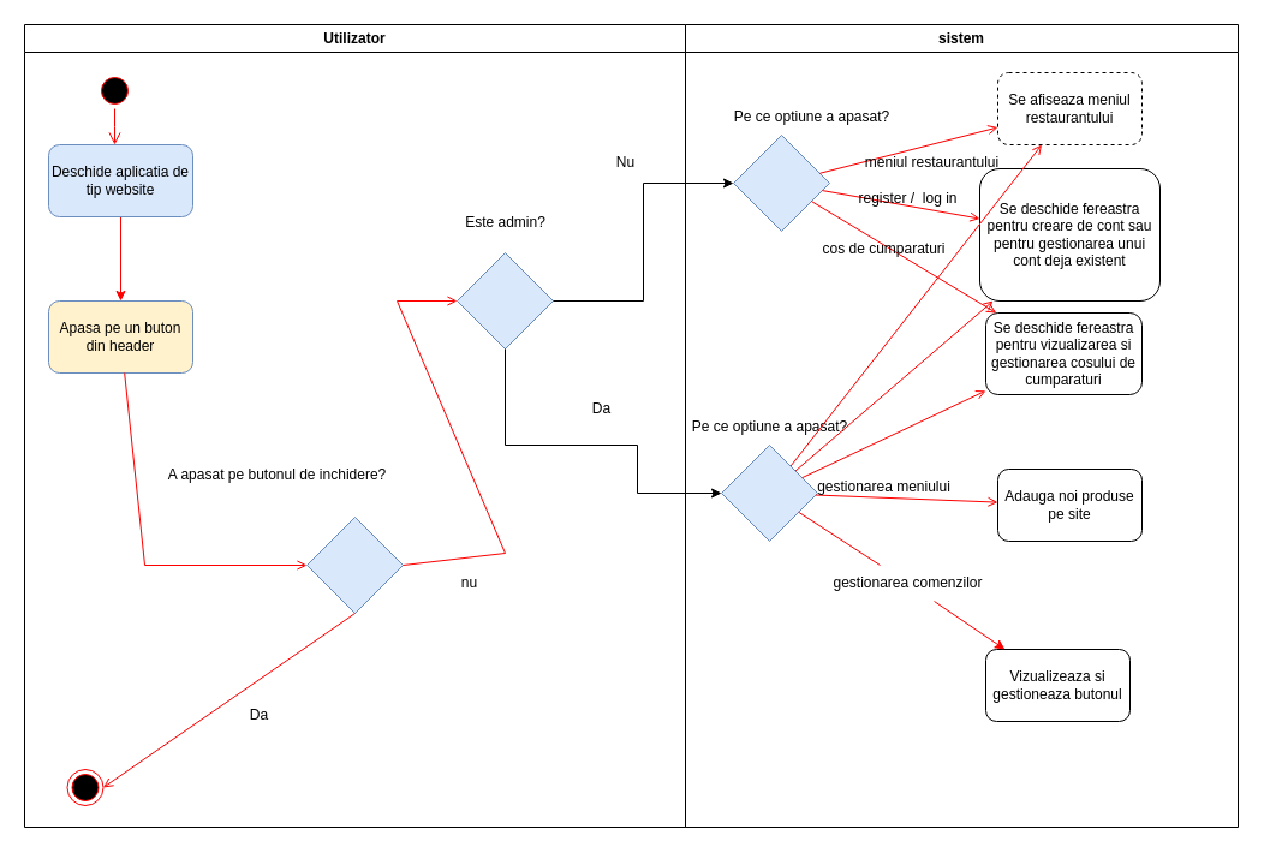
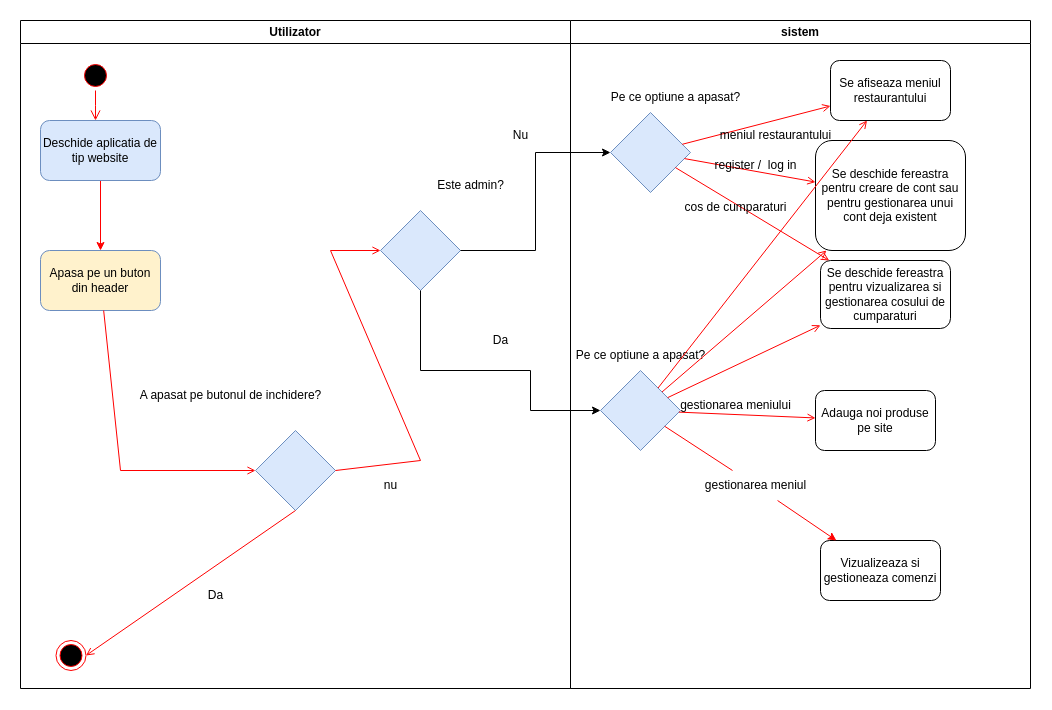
  <mxCell id="0" />
  <mxCell id="1" parent="0" />
  <mxCell id="2" value="Utilizator" style="swimlane;whiteSpace=wrap;startSize=23;" parent="1" vertex="1"><mxGeometry x="20" y="20" width="550" height="668" as="geometry" /></mxCell>
  <mxCell id="3" value="" style="ellipse;shape=startState;fillColor=#000000;strokeColor=#ff0000;" parent="2" vertex="1"><mxGeometry x="60" y="40" width="30" height="30" as="geometry" /></mxCell>
  <mxCell id="4" value="" style="edgeStyle=elbowEdgeStyle;elbow=horizontal;verticalAlign=bottom;endArrow=open;endSize=8;strokeColor=#FF0000;endFill=1;rounded=0" parent="2" source="3" target="6" edge="1"><mxGeometry x="100" y="40" as="geometry"><mxPoint x="115.265" y="110" as="targetPoint" /></mxGeometry></mxCell>
  <mxCell id="5" value="" style="endArrow=classic;strokeColor=#FF0000;endFill=1;rounded=0;" parent="2" source="6" target="7" edge="1"><mxGeometry relative="1" as="geometry"><mxPoint x="115.0" y="160" as="sourcePoint" /><mxPoint x="115.0" y="220" as="targetPoint" /></mxGeometry></mxCell>
  <mxCell id="6" value="Deschide aplicatia de tip website" style="rounded=1;whiteSpace=wrap;html=1;fillColor=#dae8fc;strokeColor=#6c8ebf;" vertex="1" parent="2"><mxGeometry x="20" y="100" width="120" height="60" as="geometry" /></mxCell>
  <mxCell id="7" value="Apasa pe un buton din header" style="rounded=1;whiteSpace=wrap;html=1;fillColor=#fff2cc;strokeColor=#6c8ebf;" vertex="1" parent="2"><mxGeometry x="20" y="230" width="120" height="60" as="geometry" /></mxCell>
  <mxCell id="8" value="" style="rhombus;whiteSpace=wrap;html=1;fillColor=#dae8fc;strokeColor=#6c8ebf;" vertex="1" parent="2"><mxGeometry x="235" y="410" width="80" height="80" as="geometry" /></mxCell>
  <mxCell id="9" value="A apasat pe butonul de inchidere?" style="text;html=1;align=center;verticalAlign=middle;resizable=0;points=[];autosize=1;strokeColor=none;fillColor=none;" vertex="1" parent="2"><mxGeometry x="110" y="360" width="200" height="30" as="geometry" /></mxCell>
  <mxCell id="10" value="" style="endArrow=open;strokeColor=#FF0000;endFill=1;rounded=0;exitX=0.5;exitY=1;exitDx=0;exitDy=0;entryX=1;entryY=0.5;entryDx=0;entryDy=0;" edge="1" parent="2" source="8" target="12"><mxGeometry relative="1" as="geometry"><mxPoint x="175" y="392" as="sourcePoint" /><mxPoint x="166" y="445" as="targetPoint" /></mxGeometry></mxCell>
  <mxCell id="11" value="Da" style="text;html=1;align=center;verticalAlign=middle;resizable=0;points=[];autosize=1;strokeColor=none;fillColor=none;" vertex="1" parent="2"><mxGeometry x="175" y="560" width="40" height="30" as="geometry" /></mxCell>
  <mxCell id="12" value="" style="ellipse;html=1;shape=endState;fillColor=#000000;strokeColor=#ff0000;" vertex="1" parent="2"><mxGeometry x="35.5" y="620" width="30" height="30" as="geometry" /></mxCell>
  <mxCell id="13" value="nu" style="text;html=1;align=center;verticalAlign=middle;resizable=0;points=[];autosize=1;strokeColor=none;fillColor=none;" vertex="1" parent="2"><mxGeometry x="350" y="450" width="40" height="30" as="geometry" /></mxCell>
  <mxCell id="14" value="" style="endArrow=open;strokeColor=#FF0000;endFill=1;rounded=0;" edge="1" parent="2" source="7" target="8"><mxGeometry relative="1" as="geometry"><mxPoint x="120" y="182" as="sourcePoint" /><mxPoint x="111" y="235" as="targetPoint" /><Array as="points"><mxPoint x="100" y="450" /></Array></mxGeometry></mxCell>
  <mxCell id="15" value="" style="rhombus;whiteSpace=wrap;html=1;fillColor=#dae8fc;strokeColor=#6c8ebf;" vertex="1" parent="2"><mxGeometry x="360" y="190" width="80" height="80" as="geometry" /></mxCell>
- <mxCell id="16" value="Este admin?" style="text;html=1;align=center;verticalAlign=middle;resizable=0;points=[];autosize=1;strokeColor=none;fillColor=none;" vertex="1" parent="2"><mxGeometry x="355" y="150" width="90" height="30" as="geometry" /></mxCell>
+ <mxCell id="16" value="Este admin?" style="text;html=1;align=center;verticalAlign=middle;resizable=0;points=[];autosize=1;strokeColor=none;fillColor=none;" vertex="1" parent="2"><mxGeometry x="405" y="150" width="90" height="30" as="geometry" /></mxCell>
  <mxCell id="17" value="" style="endArrow=open;strokeColor=#FF0000;endFill=1;rounded=0;exitX=1;exitY=0.5;exitDx=0;exitDy=0;entryX=0;entryY=0.5;entryDx=0;entryDy=0;" parent="2" source="8" target="15" edge="1"><mxGeometry relative="1" as="geometry"><mxPoint x="295" y="448" as="sourcePoint" /><mxPoint x="580" y="449" as="targetPoint" /><Array as="points"><mxPoint x="400" y="440" /><mxPoint x="310" y="230" /></Array></mxGeometry></mxCell>
  <mxCell id="18" value="Nu" style="text;html=1;align=center;verticalAlign=middle;resizable=0;points=[];autosize=1;strokeColor=none;fillColor=none;" vertex="1" parent="2"><mxGeometry x="480" y="100" width="40" height="30" as="geometry" /></mxCell>
  <mxCell id="19" value="sistem" style="swimlane;whiteSpace=wrap" parent="1" vertex="1"><mxGeometry x="570" y="20" width="460" height="668" as="geometry" /></mxCell>
  <mxCell id="20" value="" style="rhombus;whiteSpace=wrap;html=1;fillColor=#dae8fc;strokeColor=#6c8ebf;" vertex="1" parent="19"><mxGeometry x="40" y="92" width="80" height="80" as="geometry" /></mxCell>
  <mxCell id="21" value="Pe ce optiune a apasat?" style="text;html=1;align=center;verticalAlign=middle;resizable=0;points=[];autosize=1;strokeColor=none;fillColor=none;" vertex="1" parent="19"><mxGeometry x="30" y="62" width="150" height="30" as="geometry" /></mxCell>
- <mxCell id="22" value="Se afiseaza meniul restaurantului" style="rounded=1;whiteSpace=wrap;html=1;dashed=1;" vertex="1" parent="19"><mxGeometry x="260" y="40" width="120" height="60" as="geometry" /></mxCell>
+ <mxCell id="22" value="Se afiseaza meniul restaurantului" style="rounded=1;whiteSpace=wrap;html=1;" vertex="1" parent="19"><mxGeometry x="260" y="40" width="120" height="60" as="geometry" /></mxCell>
  <mxCell id="23" value="Se deschide fereastra pentru creare de cont sau pentru gestionarea unui cont deja existent&lt;br&gt;" style="rounded=1;whiteSpace=wrap;html=1;" vertex="1" parent="19"><mxGeometry x="245" y="120" width="150" height="110" as="geometry" /></mxCell>
  <mxCell id="24" value="Se deschide fereastra pentru vizualizarea si gestionarea cosului de cumparaturi" style="rounded=1;whiteSpace=wrap;html=1;" vertex="1" parent="19"><mxGeometry x="250" y="240" width="130" height="68" as="geometry" /></mxCell>
  <mxCell id="25" value="" style="endArrow=open;strokeColor=#FF0000;endFill=1;rounded=0" edge="1" parent="19" source="20" target="22"><mxGeometry relative="1" as="geometry"><mxPoint x="-267.5" y="295" as="sourcePoint" /><mxPoint x="-175.5" y="347" as="targetPoint" /></mxGeometry></mxCell>
  <mxCell id="26" value="" style="endArrow=open;strokeColor=#FF0000;endFill=1;rounded=0" edge="1" parent="19" source="20" target="23"><mxGeometry relative="1" as="geometry"><mxPoint x="-257.5" y="305" as="sourcePoint" /><mxPoint x="-165.5" y="357" as="targetPoint" /></mxGeometry></mxCell>
  <mxCell id="27" value="" style="endArrow=open;strokeColor=#FF0000;endFill=1;rounded=0" edge="1" parent="19" source="20" target="24"><mxGeometry relative="1" as="geometry"><mxPoint x="-247.5" y="315" as="sourcePoint" /><mxPoint x="-155.5" y="367" as="targetPoint" /></mxGeometry></mxCell>
  <mxCell id="28" value="" style="rhombus;whiteSpace=wrap;html=1;fillColor=#dae8fc;strokeColor=#6c8ebf;" vertex="1" parent="19"><mxGeometry x="30" y="350" width="80" height="80" as="geometry" /></mxCell>
  <mxCell id="29" value="Pe ce optiune a apasat?" style="text;html=1;align=center;verticalAlign=middle;resizable=0;points=[];autosize=1;strokeColor=none;fillColor=none;" vertex="1" parent="19"><mxGeometry x="-5" y="320" width="150" height="30" as="geometry" /></mxCell>
- <mxCell id="30" value="Adauga noi produse pe site" style="rounded=1;whiteSpace=wrap;html=1;" vertex="1" parent="19"><mxGeometry x="260" y="370" width="120" height="60" as="geometry" /></mxCell>
- <mxCell id="31" value="Vizualizeaza si gestioneaza butonul" style="rounded=1;whiteSpace=wrap;html=1;" vertex="1" parent="19"><mxGeometry x="250" y="520" width="120" height="60" as="geometry" /></mxCell>
+ <mxCell id="30" value="Adauga noi produse pe site" style="rounded=1;whiteSpace=wrap;html=1;" vertex="1" parent="19"><mxGeometry x="245" y="370" width="120" height="60" as="geometry" /></mxCell>
+ <mxCell id="31" value="Vizualizeaza si gestioneaza comenzi" style="rounded=1;whiteSpace=wrap;html=1;" vertex="1" parent="19"><mxGeometry x="250" y="520" width="120" height="60" as="geometry" /></mxCell>
  <mxCell id="32" value="" style="endArrow=open;strokeColor=#FF0000;endFill=1;rounded=0" edge="1" parent="19" source="28" target="30"><mxGeometry relative="1" as="geometry"><mxPoint x="115" y="157" as="sourcePoint" /><mxPoint x="269" y="250" as="targetPoint" /></mxGeometry></mxCell>
  <mxCell id="33" value="" style="endArrow=classic;strokeColor=#FF0000;endFill=1;rounded=0;startArrow=none;" edge="1" parent="19" source="37" target="31"><mxGeometry relative="1" as="geometry"><mxPoint x="125" y="167" as="sourcePoint" /><mxPoint x="279" y="260" as="targetPoint" /></mxGeometry></mxCell>
  <mxCell id="34" value="meniul restaurantului" style="text;html=1;align=center;verticalAlign=middle;resizable=0;points=[];autosize=1;strokeColor=none;fillColor=none;" vertex="1" parent="19"><mxGeometry x="140" y="100" width="130" height="30" as="geometry" /></mxCell>
  <mxCell id="35" value="register /&amp;nbsp; log in" style="text;html=1;align=center;verticalAlign=middle;resizable=0;points=[];autosize=1;strokeColor=none;fillColor=none;" vertex="1" parent="19"><mxGeometry x="130" y="130" width="110" height="30" as="geometry" /></mxCell>
  <mxCell id="36" value="gestionarea meniului" style="text;html=1;align=center;verticalAlign=middle;resizable=0;points=[];autosize=1;strokeColor=none;fillColor=none;" vertex="1" parent="19"><mxGeometry x="100" y="370" width="130" height="30" as="geometry" /></mxCell>
- <mxCell id="37" value="gestionarea comenzilor" style="text;html=1;align=center;verticalAlign=middle;resizable=0;points=[];autosize=1;strokeColor=none;fillColor=none;" vertex="1" parent="19"><mxGeometry x="110" y="450" width="150" height="30" as="geometry" /></mxCell>
+ <mxCell id="37" value="gestionarea meniul" style="text;html=1;align=center;verticalAlign=middle;resizable=0;points=[];autosize=1;strokeColor=none;fillColor=none;" vertex="1" parent="19"><mxGeometry x="110" y="450" width="150" height="30" as="geometry" /></mxCell>
  <mxCell id="38" value="" style="endArrow=none;strokeColor=#FF0000;endFill=1;rounded=0" edge="1" parent="19" source="28" target="37"><mxGeometry relative="1" as="geometry"><mxPoint x="684" y="436" as="sourcePoint" /><mxPoint x="855" y="550" as="targetPoint" /></mxGeometry></mxCell>
  <mxCell id="39" value="cos de cumparaturi" style="text;html=1;align=center;verticalAlign=middle;resizable=0;points=[];autosize=1;strokeColor=none;fillColor=none;" vertex="1" parent="19"><mxGeometry x="100" y="172" width="130" height="30" as="geometry" /></mxCell>
  <mxCell id="40" value="" style="endArrow=open;strokeColor=#FF0000;endFill=1;rounded=0" edge="1" parent="19" source="28" target="24"><mxGeometry relative="1" as="geometry"><mxPoint x="76" y="220" as="sourcePoint" /><mxPoint x="230" y="313" as="targetPoint" /></mxGeometry></mxCell>
  <mxCell id="41" value="" style="endArrow=open;strokeColor=#FF0000;endFill=1;rounded=0" edge="1" parent="19" source="28" target="23"><mxGeometry relative="1" as="geometry"><mxPoint x="125" y="167" as="sourcePoint" /><mxPoint x="279" y="260" as="targetPoint" /></mxGeometry></mxCell>
  <mxCell id="42" value="" style="endArrow=open;strokeColor=#FF0000;endFill=1;rounded=0" edge="1" parent="19" source="28" target="22"><mxGeometry relative="1" as="geometry"><mxPoint x="135" y="177" as="sourcePoint" /><mxPoint x="289" y="270" as="targetPoint" /></mxGeometry></mxCell>
  <mxCell id="43" style="edgeStyle=orthogonalEdgeStyle;rounded=0;orthogonalLoop=1;jettySize=auto;html=1;entryX=0;entryY=0.5;entryDx=0;entryDy=0;" edge="1" parent="1" source="15" target="20"><mxGeometry relative="1" as="geometry" /></mxCell>
  <mxCell id="44" style="edgeStyle=orthogonalEdgeStyle;rounded=0;orthogonalLoop=1;jettySize=auto;html=1;entryX=0;entryY=0.5;entryDx=0;entryDy=0;" edge="1" parent="1" source="15" target="28"><mxGeometry relative="1" as="geometry"><Array as="points"><mxPoint x="420" y="370" /><mxPoint x="530" y="370" /><mxPoint x="530" y="410" /></Array></mxGeometry></mxCell>
  <mxCell id="45" value="Da" style="text;html=1;align=center;verticalAlign=middle;resizable=0;points=[];autosize=1;strokeColor=none;fillColor=none;" vertex="1" parent="1"><mxGeometry x="480" y="325" width="40" height="30" as="geometry" /></mxCell>
